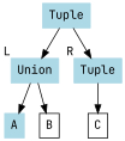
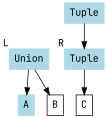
  digraph {
    fontname="JetBrains Mono"
    node [color=lightblue fontname="JetBrains Mono" margin=0.1 shape=box style=filled]
    edge [fontname="JetBrains Mono"]
    n1 [height=0 label=Union width=0 xlabel=L]
    n2 [height=0 label=Tuple width=0 xlabel=R]
    n3 [height=0 label=A width=0]
    n4 [height=0 label=B width=0 color="" style=""]
    n5 [height=0 label=C width=0 color="" style=""]
    n6 [height=0 label=Tuple width=0]
    subgraph sub_1 {
      rank=same
      n1
      n2
    }
    n1 -> n3
    n1 -> n4
    n2 -> n5
-   n6 -> n1
    n6 -> n2
  }
